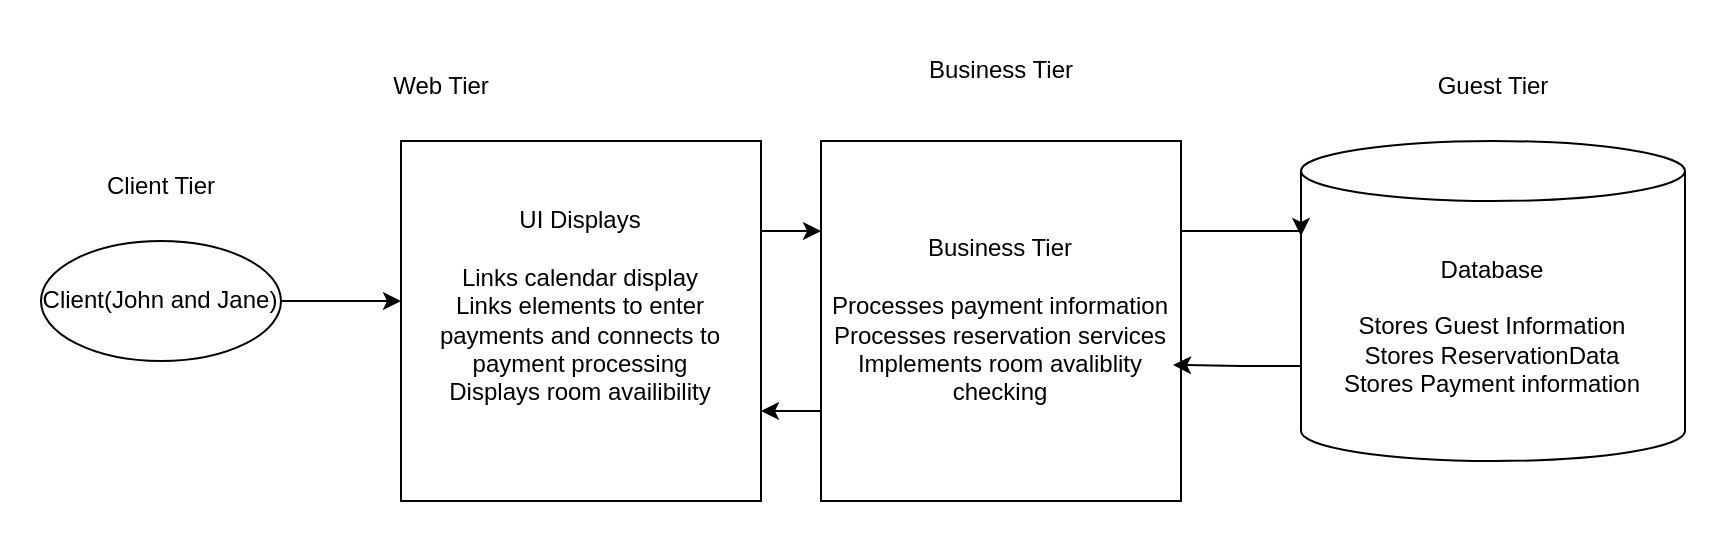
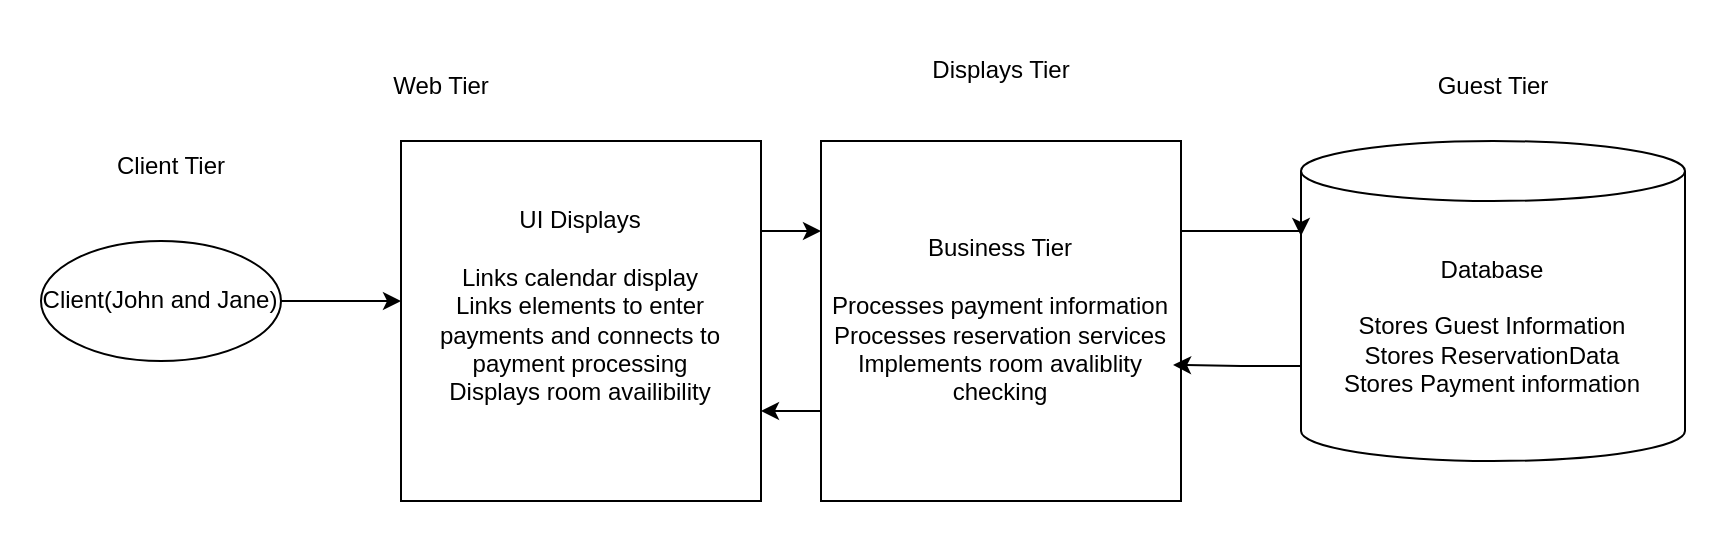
  <mxCell id="0" />
  <mxCell id="1" parent="0" />
  <mxCell id="2" value="Database&lt;div&gt;&lt;br&gt;&lt;div&gt;Stores Guest Information&lt;/div&gt;&lt;div&gt;Stores ReservationData&lt;/div&gt;&lt;div&gt;Stores Payment information&lt;/div&gt;&lt;/div&gt;" style="shape=cylinder3;whiteSpace=wrap;html=1;boundedLbl=1;backgroundOutline=1;size=15;" parent="1" vertex="1"><mxGeometry x="650" y="70" width="192" height="160" as="geometry" /></mxCell>
  <mxCell id="3" style="edgeStyle=orthogonalEdgeStyle;rounded=0;orthogonalLoop=1;jettySize=auto;html=1;exitX=0;exitY=0.75;exitDx=0;exitDy=0;entryX=1;entryY=0.75;entryDx=0;entryDy=0;" edge="1" parent="1" source="4" target="6"><mxGeometry relative="1" as="geometry" /></mxCell>
  <mxCell id="4" value="Business Tier&lt;div&gt;&lt;br&gt;&lt;/div&gt;&lt;div&gt;Processes payment information&lt;/div&gt;&lt;div&gt;Processes reservation services&lt;/div&gt;&lt;div&gt;Implements room avaliblity checking&lt;/div&gt;" style="rounded=0;whiteSpace=wrap;html=1;" parent="1" vertex="1"><mxGeometry x="410" y="70" width="180" height="180" as="geometry" /></mxCell>
  <mxCell id="5" style="edgeStyle=orthogonalEdgeStyle;rounded=0;orthogonalLoop=1;jettySize=auto;html=1;exitX=1;exitY=0.25;exitDx=0;exitDy=0;entryX=0;entryY=0.25;entryDx=0;entryDy=0;" edge="1" parent="1" source="6" target="4"><mxGeometry relative="1" as="geometry" /></mxCell>
  <mxCell id="6" value="UI Displays&lt;div&gt;&lt;br&gt;&lt;/div&gt;&lt;div&gt;Links calendar display&lt;/div&gt;&lt;div&gt;Links elements to enter payments and connects to payment processing&lt;/div&gt;&lt;div&gt;Displays room availibility&lt;/div&gt;&lt;div&gt;&lt;br&gt;&lt;/div&gt;" style="rounded=0;whiteSpace=wrap;html=1;" parent="1" vertex="1"><mxGeometry x="200" y="70" width="180" height="180" as="geometry" /></mxCell>
  <mxCell id="7" value="Client(John and Jane)" style="ellipse;whiteSpace=wrap;html=1;" vertex="1" parent="1"><mxGeometry x="20" y="120" width="120" height="60" as="geometry" /></mxCell>
- <mxCell id="8" value="Client Tier" style="text;html=1;align=center;verticalAlign=middle;resizable=0;points=[];autosize=1;strokeColor=none;fillColor=none;" vertex="1" parent="1"><mxGeometry x="40" y="78" width="80" height="30" as="geometry" /></mxCell>
+ <mxCell id="8" value="Client Tier" style="text;html=1;align=center;verticalAlign=middle;resizable=0;points=[];autosize=1;strokeColor=none;fillColor=none;" vertex="1" parent="1"><mxGeometry x="45" y="68" width="80" height="30" as="geometry" /></mxCell>
  <mxCell id="9" value="Web Tier" style="text;html=1;align=center;verticalAlign=middle;resizable=0;points=[];autosize=1;strokeColor=none;fillColor=none;" vertex="1" parent="1"><mxGeometry x="185" y="28" width="70" height="30" as="geometry" /></mxCell>
- <mxCell id="10" value="Business Tier" style="text;html=1;align=center;verticalAlign=middle;resizable=0;points=[];autosize=1;strokeColor=none;fillColor=none;" vertex="1" parent="1"><mxGeometry x="450" y="20" width="100" height="30" as="geometry" /></mxCell>
+ <mxCell id="10" value="Displays Tier" style="text;html=1;align=center;verticalAlign=middle;resizable=0;points=[];autosize=1;strokeColor=none;fillColor=none;" vertex="1" parent="1"><mxGeometry x="450" y="20" width="100" height="30" as="geometry" /></mxCell>
  <mxCell id="11" value="Guest Tier" style="text;html=1;align=center;verticalAlign=middle;resizable=0;points=[];autosize=1;strokeColor=none;fillColor=none;" vertex="1" parent="1"><mxGeometry x="696" y="28" width="100" height="30" as="geometry" /></mxCell>
  <mxCell id="12" style="edgeStyle=orthogonalEdgeStyle;rounded=0;orthogonalLoop=1;jettySize=auto;html=1;exitX=1;exitY=0.5;exitDx=0;exitDy=0;" edge="1" parent="1" source="7"><mxGeometry relative="1" as="geometry"><mxPoint x="200" y="150" as="targetPoint" /></mxGeometry></mxCell>
  <mxCell id="13" style="edgeStyle=orthogonalEdgeStyle;rounded=0;orthogonalLoop=1;jettySize=auto;html=1;exitX=1;exitY=0.25;exitDx=0;exitDy=0;entryX=0;entryY=0;entryDx=0;entryDy=47.5;entryPerimeter=0;" edge="1" parent="1" source="4" target="2"><mxGeometry relative="1" as="geometry"><Array as="points"><mxPoint x="650" y="115" /></Array></mxGeometry></mxCell>
  <mxCell id="14" style="edgeStyle=orthogonalEdgeStyle;rounded=0;orthogonalLoop=1;jettySize=auto;html=1;exitX=0;exitY=0;exitDx=0;exitDy=112.5;exitPerimeter=0;entryX=0.978;entryY=0.622;entryDx=0;entryDy=0;entryPerimeter=0;" edge="1" parent="1" source="2" target="4"><mxGeometry relative="1" as="geometry" /></mxCell>
